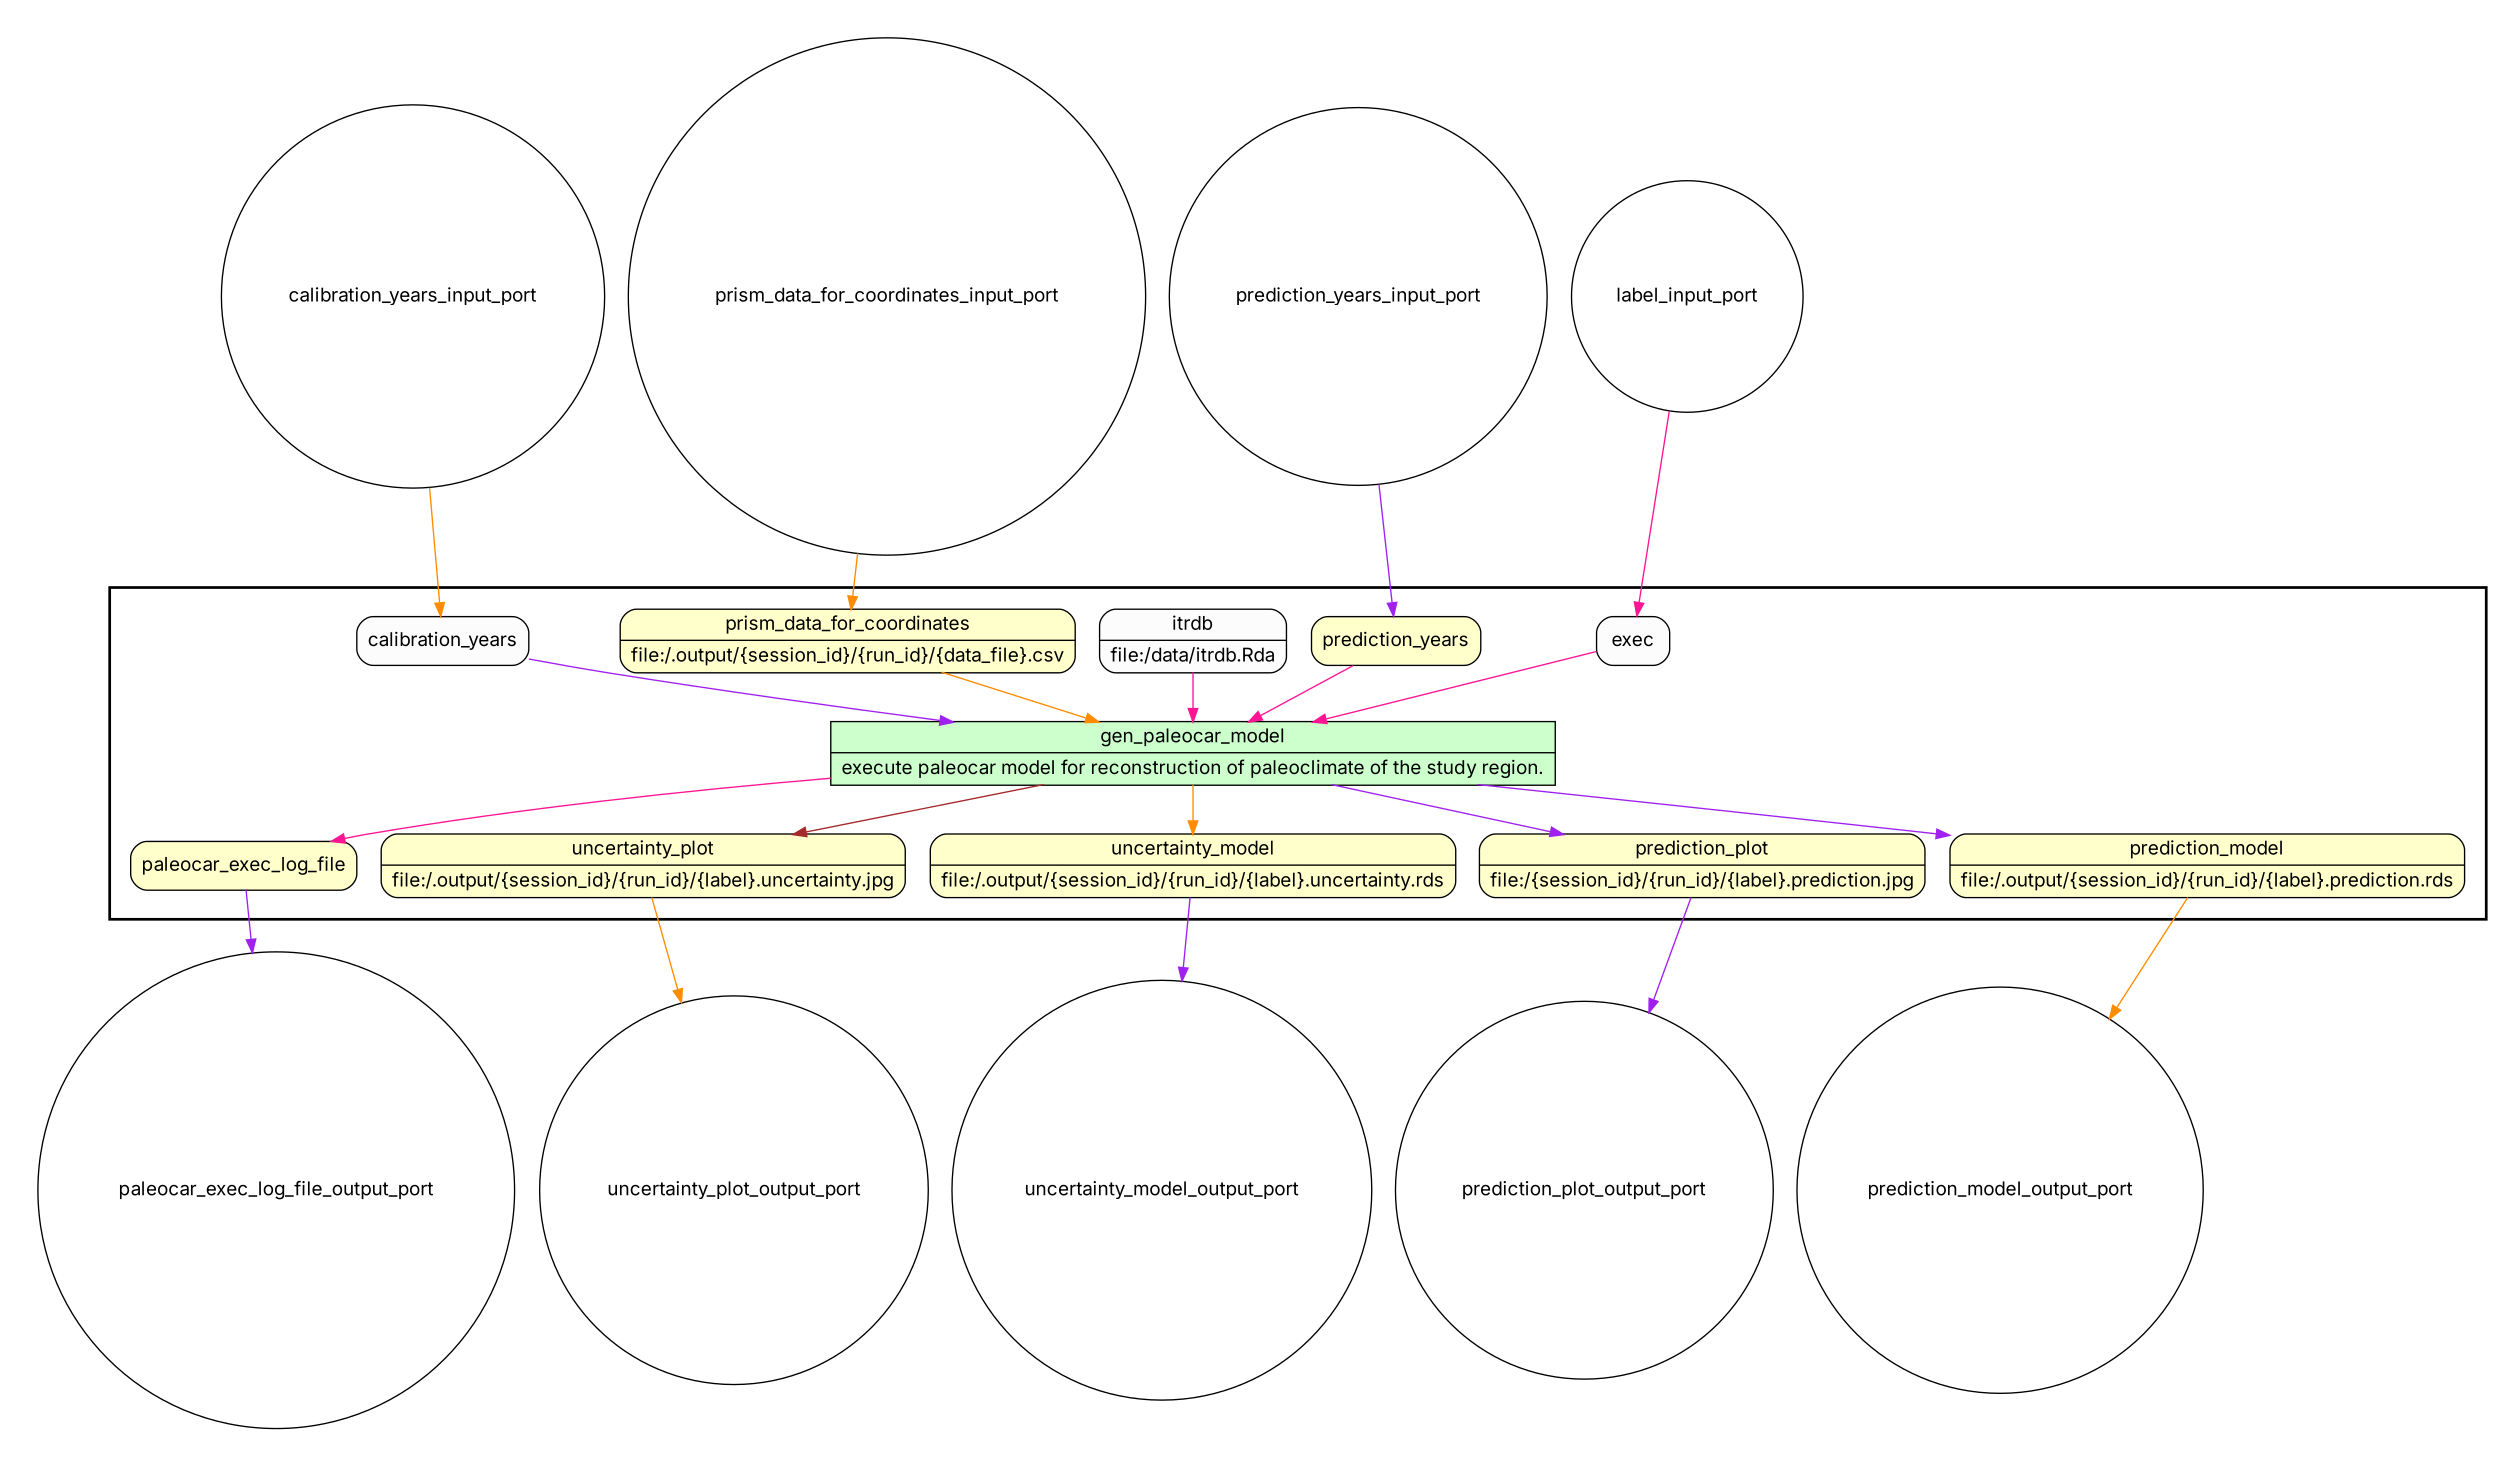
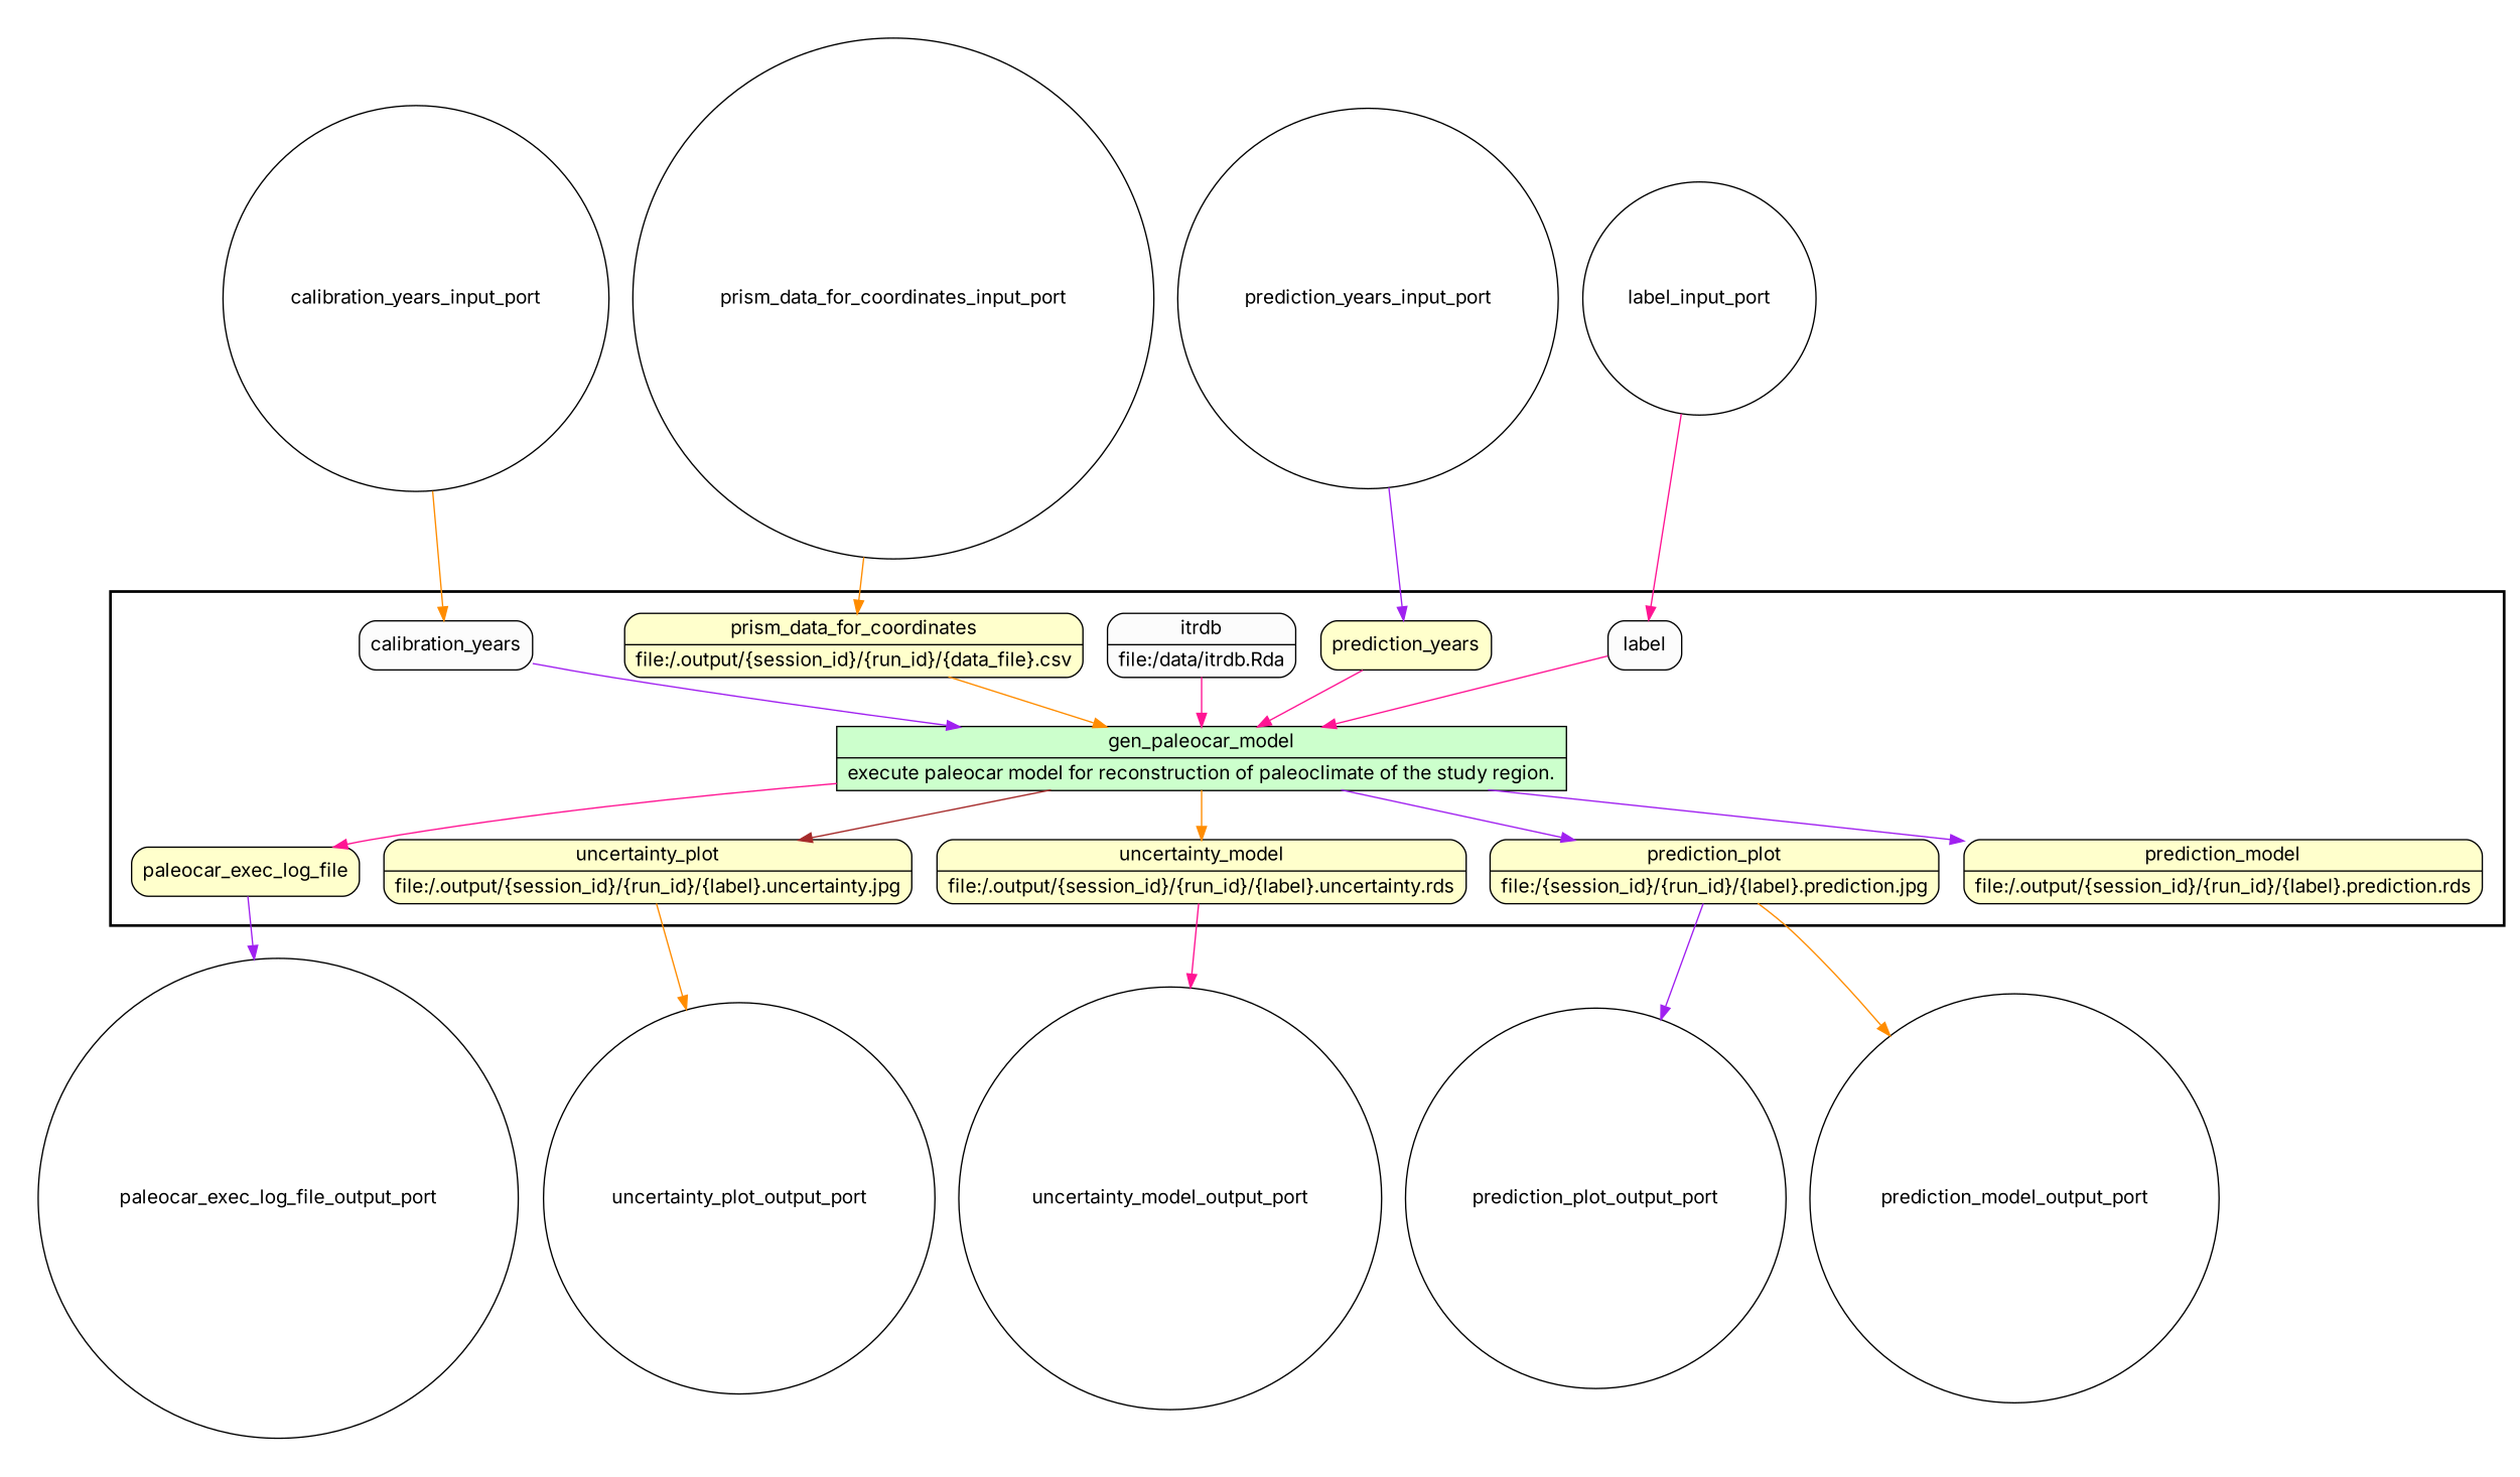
  digraph {
    fontname=Inter
    fontsize=18
    labelloc=t
    rankdir=TB
    node [fillcolor="#FFFFFF" fontname=Inter peripheries=1 shape=circle style="rounded,filled"]
    edge [color=purple fontname=Inter]
    n1 [fillcolor="#CCFFCC" label="{<f0> gen_paleocar_model |<f1> execute paleocar model for reconstruction of paleoclimate of the study region.}" rankdir=LR shape=record style=filled]
    n2 [fillcolor="#FFFFCC" label="{<f0> prediction_model |<f1> file\:/.output/\{session_id\}/\{run_id\}/\{label\}.prediction.rds}" rankdir=LR shape=record]
    n3 [fillcolor="#FFFFCC" label="{<f0> prediction_plot |<f1> file\:/\{session_id\}/\{run_id\}/\{label\}.prediction.jpg}" rankdir=LR shape=record]
    n4 [fillcolor="#FFFFCC" label="{<f0> uncertainty_model |<f1> file\:/.output/\{session_id\}/\{run_id\}/\{label\}.uncertainty.rds}" rankdir=LR shape=record]
    n5 [fillcolor="#FFFFCC" label="{<f0> uncertainty_plot |<f1> file\:/.output/\{session_id\}/\{run_id\}/\{label\}.uncertainty.jpg}" rankdir=LR shape=record]
    paleocar_exec_log_file [fillcolor="#FFFFCC" shape=box]
    prediction_years [fillcolor="#FFFFCC" shape=box]
    n8 [fillcolor="#FFFFCC" label="{<f0> prism_data_for_coordinates |<f1> file\:/.output/\{session_id\}/\{run_id\}/\{data_file\}.csv}" rankdir=LR shape=record]
    n9 [fillcolor="#FCFCFC" label="{<f0> itrdb |<f1> file\:/data/itrdb.Rda}" rankdir=LR shape=record]
    calibration_years [fillcolor="#FCFCFC" shape=box]
-   label [fillcolor="#FCFCFC" shape=box label=exec]
+   label [fillcolor="#FCFCFC" shape=box]
    prediction_years_input_port [width=0.2]
    prism_data_for_coordinates_input_port [width=0.2]
    calibration_years_input_port [width=0.2]
    label_input_port [width=0.2]
    prediction_model_output_port [width=0.2]
    prediction_plot_output_port [width=0.2]
    uncertainty_model_output_port [width=0.2]
    uncertainty_plot_output_port [width=0.2]
    paleocar_exec_log_file_output_port [width=0.2]
    subgraph cluster_1 {
      color=black
      penwidth=2
      subgraph cluster_2 {
        color=black
        penwidth=0
        n1
        n2
        n3
        n4
        n5
        paleocar_exec_log_file
        prediction_years
        n8
        n9
        calibration_years
        label
      }
    }
    subgraph cluster_3 {
      penwidth=0
      subgraph cluster_4 {
        penwidth=0
        prediction_model_output_port
        prediction_plot_output_port
        uncertainty_model_output_port
        uncertainty_plot_output_port
        paleocar_exec_log_file_output_port
      }
    }
    subgraph cluster_5 {
      penwidth=0
      subgraph cluster_6 {
        penwidth=0
        prediction_years_input_port
        prism_data_for_coordinates_input_port
        calibration_years_input_port
        label_input_port
      }
    }
    n1 -> n2
    n1 -> n3
    n1 -> n4 [color=darkorange]
    n1 -> n5 [color=brown]
    n1 -> paleocar_exec_log_file [color=deeppink]
-   n2 -> prediction_model_output_port [color=darkorange]
+   n3 -> prediction_model_output_port [color=darkorange]
    n3 -> prediction_plot_output_port
-   n4 -> uncertainty_model_output_port
+   n4 -> uncertainty_model_output_port [color=deeppink]
    n5 -> uncertainty_plot_output_port [color=darkorange]
    paleocar_exec_log_file -> paleocar_exec_log_file_output_port
    prediction_years -> n1 [color=deeppink]
    n8 -> n1 [color=darkorange]
    n9 -> n1 [color=deeppink]
    calibration_years -> n1
    label -> n1 [color=deeppink]
    prediction_years_input_port -> prediction_years
    prism_data_for_coordinates_input_port -> n8 [color=darkorange]
    calibration_years_input_port -> calibration_years [color=darkorange]
    label_input_port -> label [color=deeppink]
  }
